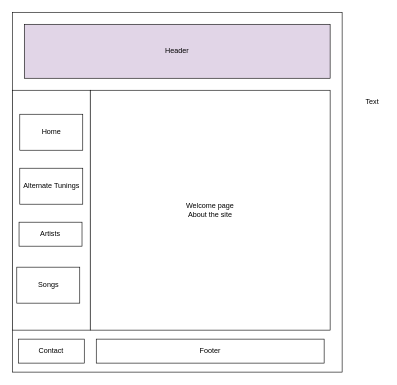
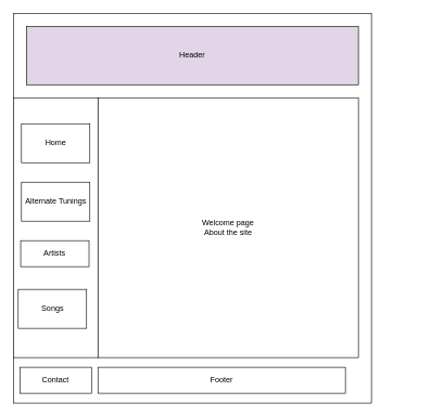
  <mxCell id="0" />
  <mxCell id="1" parent="0" />
  <mxCell id="2" value="" style="rounded=0;whiteSpace=wrap;html=1;" vertex="1" parent="1"><mxGeometry x="20" y="20" width="550" height="600" as="geometry" /></mxCell>
- <mxCell id="3" value="Text" style="text;html=1;align=center;verticalAlign=middle;resizable=0;points=[];autosize=1;strokeColor=none;fillColor=none;" vertex="1" parent="1"><mxGeometry x="600" y="160" width="40" height="20" as="geometry" /></mxCell>
  <mxCell id="4" value="" style="edgeStyle=none;html=1;" edge="1" parent="1" source="5"><mxGeometry relative="1" as="geometry"><mxPoint x="235" y="385" as="targetPoint" /></mxGeometry></mxCell>
  <mxCell id="5" value="" style="rounded=0;whiteSpace=wrap;html=1;" vertex="1" parent="1"><mxGeometry x="20" y="150" width="130" height="400" as="geometry" /></mxCell>
  <mxCell id="6" value="Welcome page &lt;br&gt;About the site" style="rounded=0;whiteSpace=wrap;html=1;" vertex="1" parent="1"><mxGeometry x="150" y="150" width="400" height="400" as="geometry" /></mxCell>
  <mxCell id="7" value="Home" style="rounded=0;whiteSpace=wrap;html=1;" vertex="1" parent="1"><mxGeometry x="32.5" y="190" width="105" height="60" as="geometry" /></mxCell>
  <mxCell id="8" value="Alternate Tunings" style="rounded=0;whiteSpace=wrap;html=1;" vertex="1" parent="1"><mxGeometry x="32.5" y="280" width="105" height="60" as="geometry" /></mxCell>
  <mxCell id="9" value="Artists" style="rounded=0;whiteSpace=wrap;html=1;" vertex="1" parent="1"><mxGeometry x="31.25" y="370" width="105" height="40" as="geometry" /></mxCell>
  <mxCell id="10" value="Songs" style="rounded=0;whiteSpace=wrap;html=1;" vertex="1" parent="1"><mxGeometry x="27.5" y="445" width="105" height="60" as="geometry" /></mxCell>
  <mxCell id="11" value="Header" style="rounded=0;whiteSpace=wrap;html=1;fillColor=#e1d5e7;" vertex="1" parent="1"><mxGeometry x="40" y="40" width="510" height="90" as="geometry" /></mxCell>
- <mxCell id="12" value="Footer" style="rounded=0;whiteSpace=wrap;html=1;" vertex="1" parent="1"><mxGeometry x="160" y="565" width="380" height="40" as="geometry" /></mxCell>
+ <mxCell id="12" value="Footer" style="rounded=0;whiteSpace=wrap;html=1;" vertex="1" parent="1"><mxGeometry x="150" y="565" width="380" height="40" as="geometry" /></mxCell>
  <mxCell id="13" value="Contact" style="rounded=0;whiteSpace=wrap;html=1;" vertex="1" parent="1"><mxGeometry x="30" y="565" width="110" height="40" as="geometry" /></mxCell>
